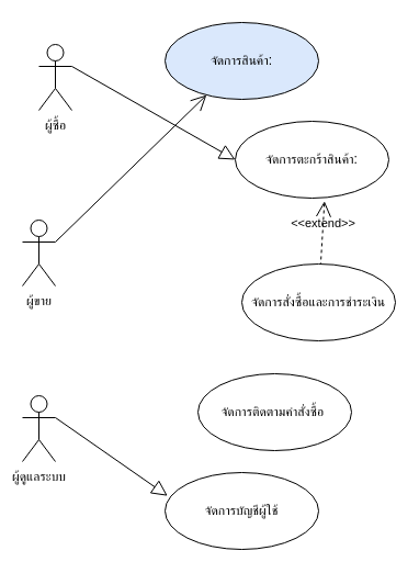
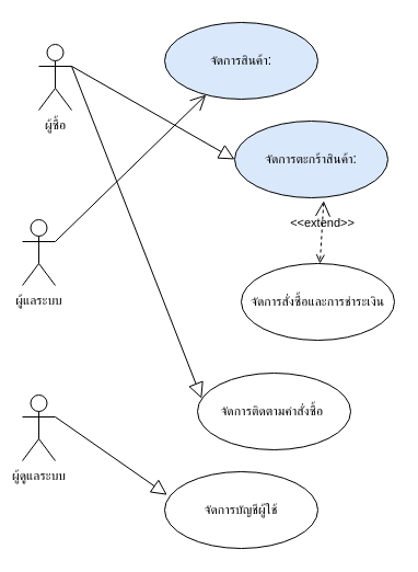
  <mxCell id="0" />
  <mxCell id="1" parent="0" />
  <mxCell id="2" value="จัดการสินค้า:" style="ellipse;whiteSpace=wrap;html=1;fillColor=#dae8fc;" vertex="1" parent="1"><mxGeometry x="150" y="20" width="140" height="70" as="geometry" /></mxCell>
  <mxCell id="3" value="จัดการสั่งซื้อและการชำระเงิน" style="ellipse;whiteSpace=wrap;html=1;" vertex="1" parent="1"><mxGeometry x="220" y="240" width="140" height="70" as="geometry" /></mxCell>
- <mxCell id="4" value="&lt;div&gt;จัดการตะกร้า&lt;span style=&quot;background-color: initial;&quot;&gt;สินค้า:&lt;/span&gt;&lt;/div&gt;" style="ellipse;whiteSpace=wrap;html=1;" vertex="1" parent="1"><mxGeometry x="214" y="110" width="140" height="70" as="geometry" /></mxCell>
+ <mxCell id="4" value="&lt;div&gt;จัดการตะกร้า&lt;span style=&quot;background-color: initial;&quot;&gt;สินค้า:&lt;/span&gt;&lt;/div&gt;" style="ellipse;whiteSpace=wrap;html=1;fillColor=#dae8fc;" vertex="1" parent="1"><mxGeometry x="214" y="110" width="140" height="70" as="geometry" /></mxCell>
  <mxCell id="5" value="จัดการติดตามคำสั่งซื้อ&amp;nbsp;" style="ellipse;whiteSpace=wrap;html=1;" vertex="1" parent="1"><mxGeometry x="180" y="340" width="140" height="70" as="geometry" /></mxCell>
  <mxCell id="6" value="จัดการบัญชีผู้ใช้" style="ellipse;whiteSpace=wrap;html=1;" vertex="1" parent="1"><mxGeometry x="150" y="430" width="140" height="70" as="geometry" /></mxCell>
  <mxCell id="7" value="ผู้ซื้อ" style="shape=umlActor;html=1;verticalLabelPosition=bottom;verticalAlign=top;align=center;" vertex="1" parent="1"><mxGeometry x="35" y="40" width="30" height="60" as="geometry" /></mxCell>
- <mxCell id="8" value="ผู้ขาย" style="shape=umlActor;html=1;verticalLabelPosition=bottom;verticalAlign=top;align=center;" vertex="1" parent="1"><mxGeometry x="20" y="200" width="30" height="60" as="geometry" /></mxCell>
+ <mxCell id="8" value="ผู้แลระบบ" style="shape=umlActor;html=1;verticalLabelPosition=bottom;verticalAlign=top;align=center;" vertex="1" parent="1"><mxGeometry x="20" y="200" width="30" height="60" as="geometry" /></mxCell>
  <mxCell id="9" value="ผู้ดูแลระบบ" style="shape=umlActor;html=1;verticalLabelPosition=bottom;verticalAlign=top;align=center;" vertex="1" parent="1"><mxGeometry x="20" y="360" width="30" height="60" as="geometry" /></mxCell>
+ <mxCell id="10" value="" style="edgeStyle=none;html=1;endArrow=block;endFill=0;endSize=12;verticalAlign=bottom;rounded=0;exitX=1;exitY=0.333;exitDx=0;exitDy=0;exitPerimeter=0;entryX=0.027;entryY=0.33;entryDx=0;entryDy=0;entryPerimeter=0;" edge="1" parent="1" source="7" target="5"><mxGeometry width="160" relative="1" as="geometry"><mxPoint x="27.11" y="129.74" as="sourcePoint" /><mxPoint x="150.11" y="182.74" as="targetPoint" /></mxGeometry></mxCell>
  <mxCell id="11" value="" style="edgeStyle=none;html=1;endArrow=block;endFill=0;endSize=12;verticalAlign=bottom;rounded=0;entryX=0;entryY=0.5;entryDx=0;entryDy=0;exitX=1;exitY=0.333;exitDx=0;exitDy=0;exitPerimeter=0;" edge="1" parent="1" source="7" target="4"><mxGeometry width="160" relative="1" as="geometry"><mxPoint x="50" y="70" as="sourcePoint" /><mxPoint x="139.25" y="269.12" as="targetPoint" /></mxGeometry></mxCell>
  <mxCell id="12" value="" style="edgeStyle=none;html=1;endArrow=open;endFill=0;endSize=12;verticalAlign=bottom;rounded=0;exitX=1;exitY=0.333;exitDx=0;exitDy=0;exitPerimeter=0;" edge="1" parent="1" source="8" target="2"><mxGeometry width="160" relative="1" as="geometry"><mxPoint x="-27.4" y="151.73" as="sourcePoint" /><mxPoint x="97.6" y="229.73" as="targetPoint" /><Array as="points" /></mxGeometry></mxCell>
  <mxCell id="13" value="" style="edgeStyle=none;html=1;endArrow=block;endFill=0;endSize=12;verticalAlign=bottom;rounded=0;exitX=1;exitY=0.333;exitDx=0;exitDy=0;exitPerimeter=0;entryX=0.016;entryY=0.303;entryDx=0;entryDy=0;entryPerimeter=0;" edge="1" parent="1" source="9" target="6"><mxGeometry width="160" relative="1" as="geometry"><mxPoint x="180" y="280" as="sourcePoint" /><mxPoint x="340" y="280" as="targetPoint" /></mxGeometry></mxCell>
- <mxCell id="14" value="&amp;lt;&amp;lt;extend&amp;gt;&amp;gt;" style="edgeStyle=none;html=1;startArrow=open;endArrow=none;startSize=12;verticalAlign=bottom;dashed=1;labelBackgroundColor=none;rounded=0;exitX=0.581;exitY=1.04;exitDx=0;exitDy=0;exitPerimeter=0;" edge="1" parent="1" source="4" target="3"><mxGeometry width="160" relative="1" as="geometry"><mxPoint x="300" y="310" as="sourcePoint" /><mxPoint x="460" y="310" as="targetPoint" /></mxGeometry></mxCell>
+ <mxCell id="14" value="&amp;lt;&amp;lt;extend&amp;gt;&amp;gt;" style="edgeStyle=none;html=1;startArrow=open;endArrow=open;startSize=12;verticalAlign=bottom;dashed=1;labelBackgroundColor=none;rounded=0;exitX=0.581;exitY=1.04;exitDx=0;exitDy=0;exitPerimeter=0;" edge="1" parent="1" source="4" target="3"><mxGeometry width="160" relative="1" as="geometry"><mxPoint x="300" y="310" as="sourcePoint" /><mxPoint x="460" y="310" as="targetPoint" /></mxGeometry></mxCell>
